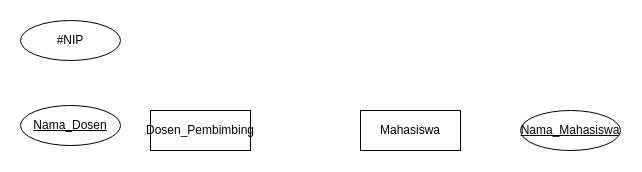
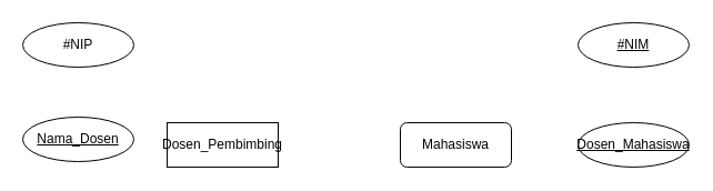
  <mxCell id="0" />
  <mxCell id="1" parent="0" />
  <mxCell id="2" value="Dosen_Pembimbing" style="whiteSpace=wrap;html=1;align=center;" vertex="1" parent="1"><mxGeometry x="150" y="110" width="100" height="40" as="geometry" /></mxCell>
- <mxCell id="3" value="Mahasiswa" style="whiteSpace=wrap;html=1;align=center;" vertex="1" parent="1"><mxGeometry x="360" y="110" width="100" height="40" as="geometry" /></mxCell>
+ <mxCell id="3" value="Mahasiswa" style="whiteSpace=wrap;html=1;align=center;rounded=1;" vertex="1" parent="1"><mxGeometry x="360" y="110" width="100" height="40" as="geometry" /></mxCell>
  <mxCell id="4" value="#NIP" style="ellipse;whiteSpace=wrap;html=1;align=center;" vertex="1" parent="1"><mxGeometry x="20" y="20" width="100" height="40" as="geometry" /></mxCell>
  <mxCell id="5" value="Nama_Dosen" style="ellipse;whiteSpace=wrap;html=1;align=center;fontStyle=4;" vertex="1" parent="1"><mxGeometry x="20" y="105" width="100" height="40" as="geometry" /></mxCell>
- <mxCell id="7" value="Nama_Mahasiswa" style="ellipse;whiteSpace=wrap;html=1;align=center;fontStyle=4;" vertex="1" parent="1"><mxGeometry x="520" y="110" width="100" height="40" as="geometry" /></mxCell>
+ <mxCell id="6" value="#NIM" style="ellipse;whiteSpace=wrap;html=1;align=center;fontStyle=4;" vertex="1" parent="1"><mxGeometry x="520" y="20" width="100" height="40" as="geometry" /></mxCell>
+ <mxCell id="7" value="Dosen_Mahasiswa" style="ellipse;whiteSpace=wrap;html=1;align=center;fontStyle=4;" vertex="1" parent="1"><mxGeometry x="520" y="110" width="100" height="40" as="geometry" /></mxCell>
